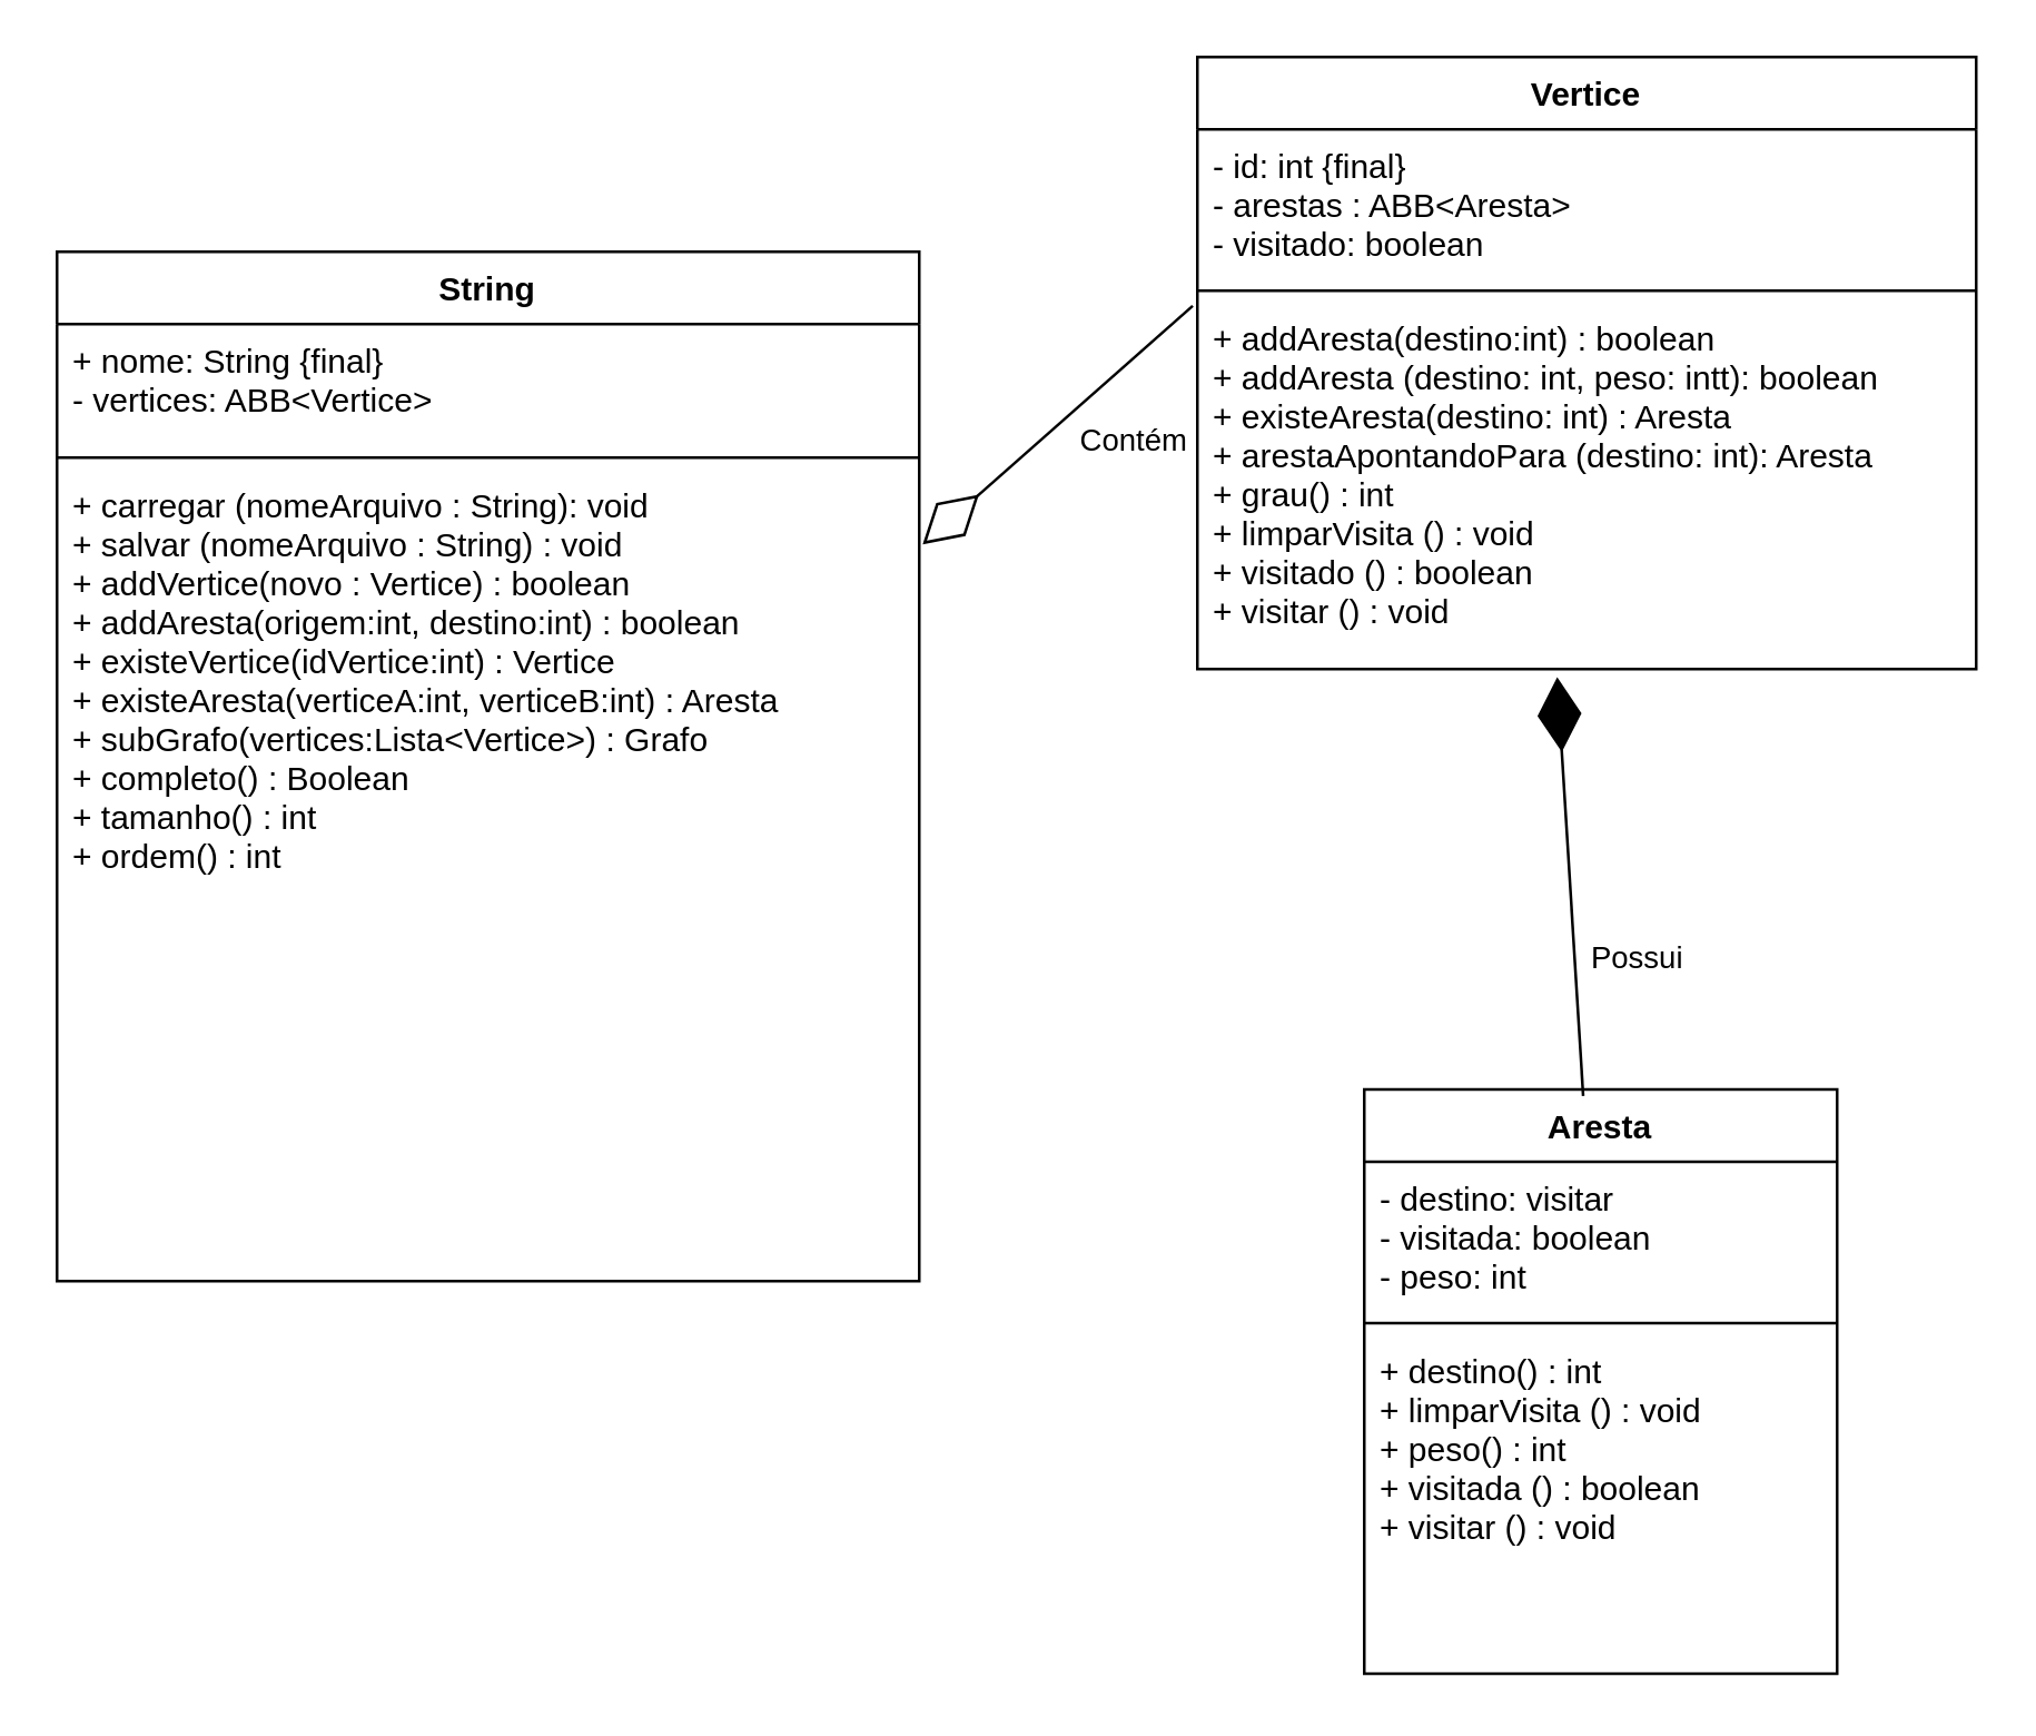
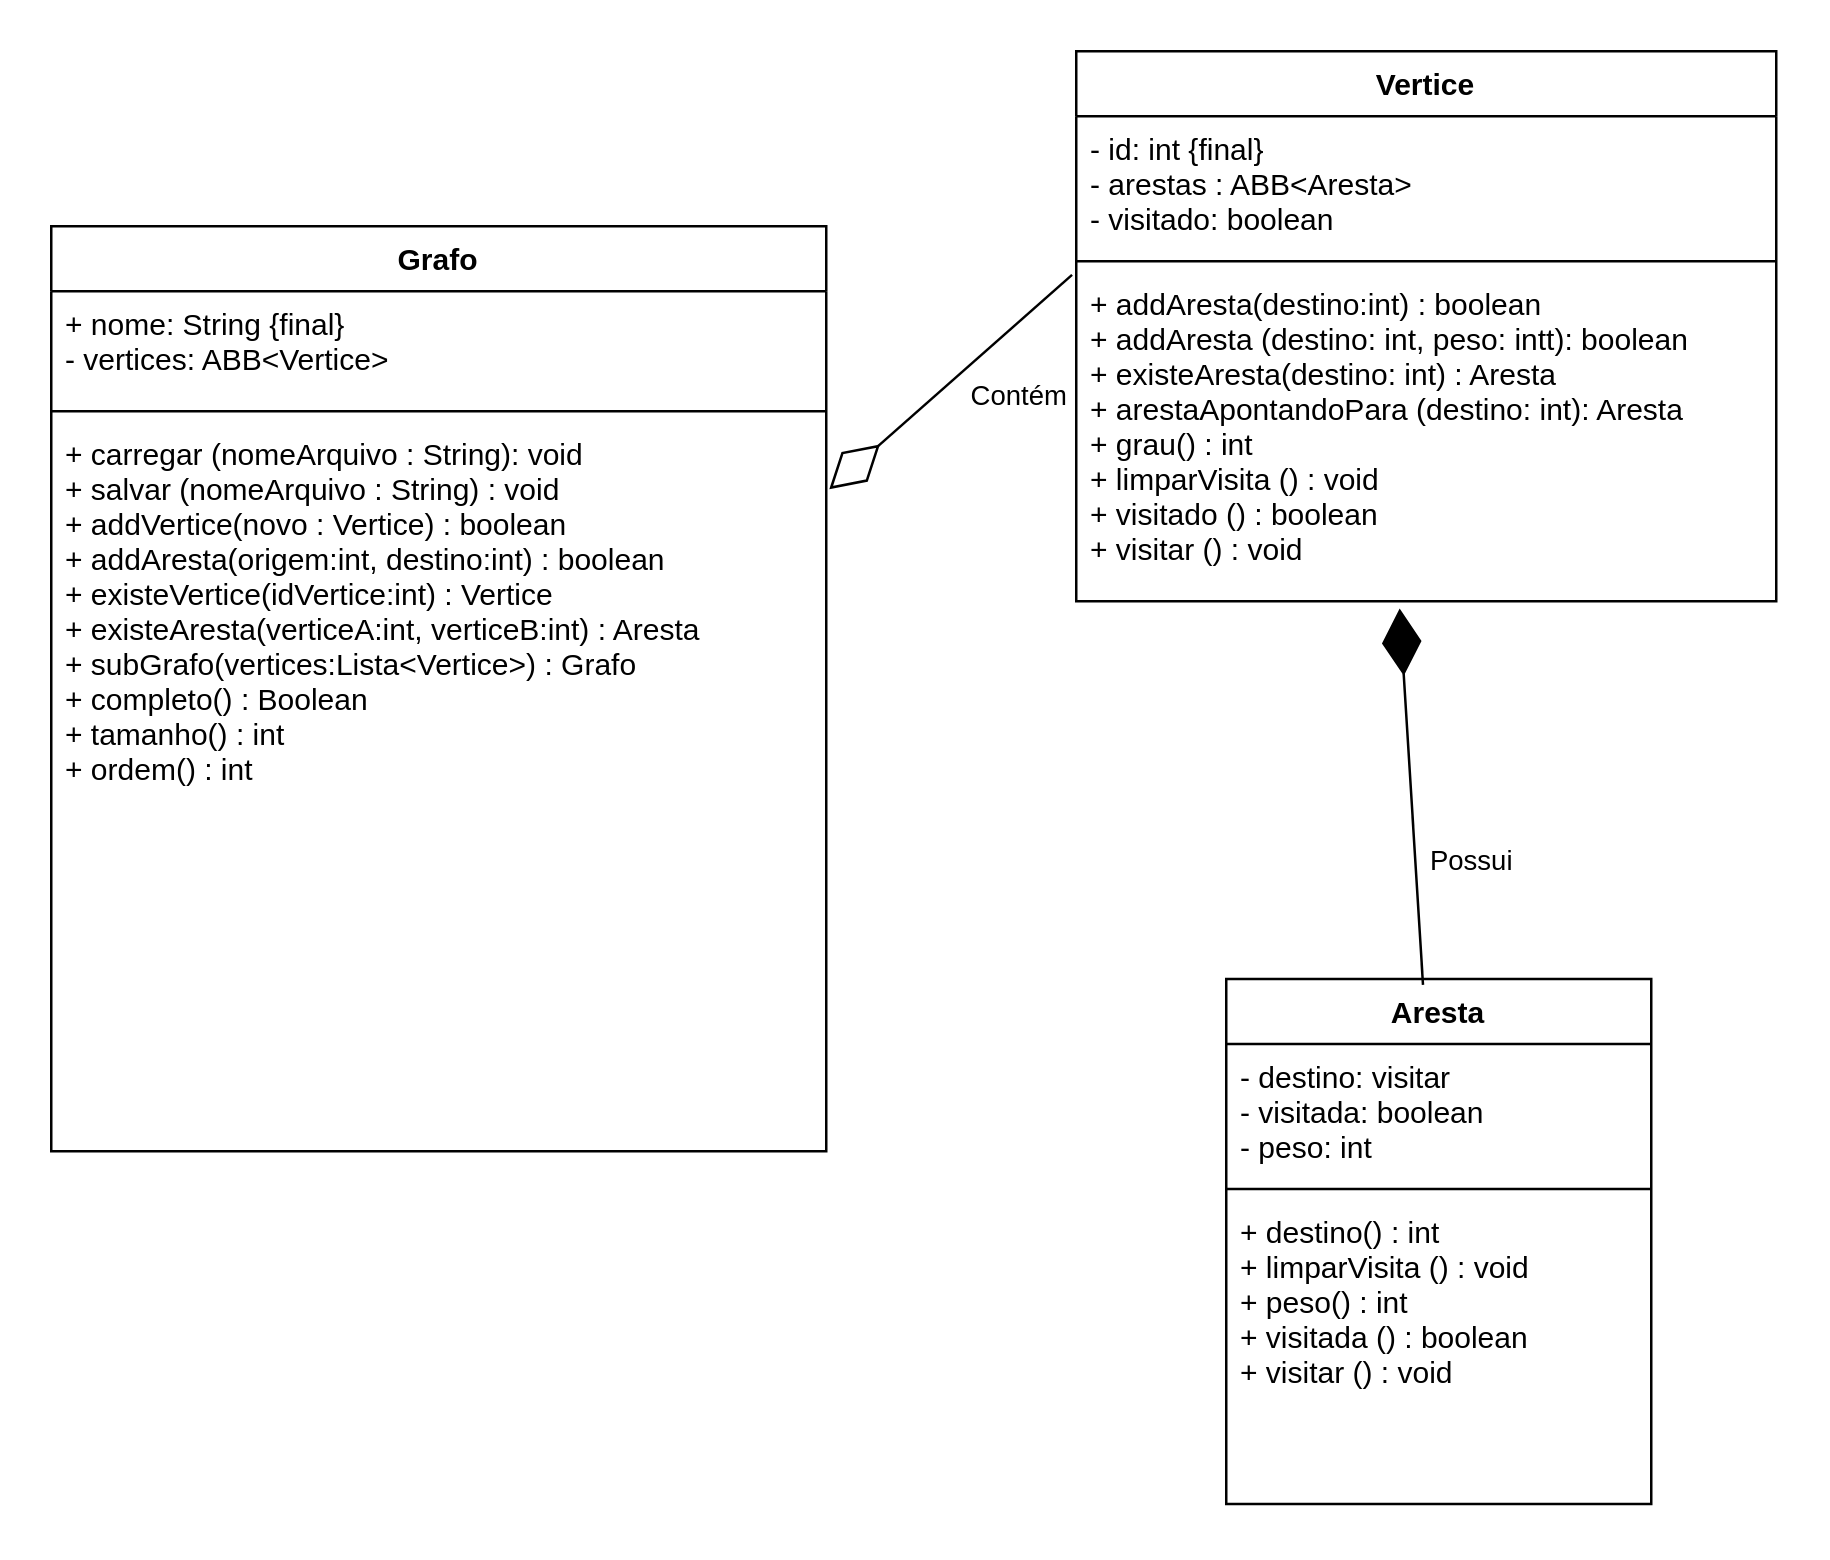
  <mxCell id="0" />
  <mxCell id="1" parent="0" />
  <mxCell id="2" value="" style="endArrow=diamondThin;endFill=0;endSize=24;html=1;rounded=0;exitX=-0.006;exitY=0.011;exitDx=0;exitDy=0;entryX=1.004;entryY=0.093;entryDx=0;entryDy=0;entryPerimeter=0;exitPerimeter=0;" parent="1" source="15" target="7" edge="1"><mxGeometry width="160" relative="1" as="geometry"><mxPoint x="540" y="90" as="sourcePoint" /><mxPoint x="360" y="101.96" as="targetPoint" /></mxGeometry></mxCell>
  <mxCell id="3" value="Contém" style="edgeLabel;html=1;align=center;verticalAlign=middle;resizable=0;points=[];" parent="2" vertex="1" connectable="0"><mxGeometry x="-0.206" y="2" relative="1" as="geometry"><mxPoint x="15" y="13" as="offset" /></mxGeometry></mxCell>
- <mxCell id="4" value="String" style="swimlane;fontStyle=1;align=center;verticalAlign=top;childLayout=stackLayout;horizontal=1;startSize=26;horizontalStack=0;resizeParent=1;resizeParentMax=0;resizeLast=0;collapsible=1;marginBottom=0;" parent="1" vertex="1"><mxGeometry x="20" y="90" width="310" height="370" as="geometry" /></mxCell>
+ <mxCell id="4" value="Grafo" style="swimlane;fontStyle=1;align=center;verticalAlign=top;childLayout=stackLayout;horizontal=1;startSize=26;horizontalStack=0;resizeParent=1;resizeParentMax=0;resizeLast=0;collapsible=1;marginBottom=0;" parent="1" vertex="1"><mxGeometry x="20" y="90" width="310" height="370" as="geometry" /></mxCell>
  <mxCell id="5" value="+ nome: String {final}&#10;- vertices: ABB&lt;Vertice&gt;" style="text;strokeColor=none;fillColor=none;align=left;verticalAlign=top;spacingLeft=4;spacingRight=4;overflow=hidden;rotatable=0;points=[[0,0.5],[1,0.5]];portConstraint=eastwest;" parent="4" vertex="1"><mxGeometry y="26" width="310" height="44" as="geometry" /></mxCell>
  <mxCell id="6" value="" style="line;strokeWidth=1;fillColor=none;align=left;verticalAlign=middle;spacingTop=-1;spacingLeft=3;spacingRight=3;rotatable=0;labelPosition=right;points=[];portConstraint=eastwest;strokeColor=inherit;" parent="4" vertex="1"><mxGeometry y="70" width="310" height="8" as="geometry" /></mxCell>
  <mxCell id="7" value="+ carregar (nomeArquivo : String): void&#10;+ salvar (nomeArquivo : String) : void&#10;+ addVertice(novo : Vertice) : boolean&#10;+ addAresta(origem:int, destino:int) : boolean&#10;+ existeVertice(idVertice:int) : Vertice&#10;+ existeAresta(verticeA:int, verticeB:int) : Aresta&#10;+ subGrafo(vertices:Lista&lt;Vertice&gt;) : Grafo&#10;+ completo() : Boolean&#10;+ tamanho() : int&#10;+ ordem() : int&#10;" style="text;strokeColor=none;fillColor=none;align=left;verticalAlign=top;spacingLeft=4;spacingRight=4;overflow=hidden;rotatable=0;points=[[0,0.5],[1,0.5]];portConstraint=eastwest;" parent="4" vertex="1"><mxGeometry y="78" width="310" height="292" as="geometry" /></mxCell>
  <mxCell id="8" value="Aresta" style="swimlane;fontStyle=1;align=center;verticalAlign=top;childLayout=stackLayout;horizontal=1;startSize=26;horizontalStack=0;resizeParent=1;resizeParentMax=0;resizeLast=0;collapsible=1;marginBottom=0;" parent="1" vertex="1"><mxGeometry x="490" y="391.12" width="170" height="210" as="geometry" /></mxCell>
  <mxCell id="9" value="- destino: visitar&#10;- visitada: boolean&#10;- peso: int" style="text;strokeColor=none;fillColor=none;align=left;verticalAlign=top;spacingLeft=4;spacingRight=4;overflow=hidden;rotatable=0;points=[[0,0.5],[1,0.5]];portConstraint=eastwest;" parent="8" vertex="1"><mxGeometry y="26" width="170" height="54" as="geometry" /></mxCell>
  <mxCell id="10" value="" style="line;strokeWidth=1;fillColor=none;align=left;verticalAlign=middle;spacingTop=-1;spacingLeft=3;spacingRight=3;rotatable=0;labelPosition=right;points=[];portConstraint=eastwest;strokeColor=inherit;" parent="8" vertex="1"><mxGeometry y="80" width="170" height="8" as="geometry" /></mxCell>
  <mxCell id="11" value="+ destino() : int&#10;+ limparVisita () : void&#10;+ peso() : int&#10;+ visitada () : boolean&#10;+ visitar () : void&#10;&#10;" style="text;strokeColor=none;fillColor=none;align=left;verticalAlign=top;spacingLeft=4;spacingRight=4;overflow=hidden;rotatable=0;points=[[0,0.5],[1,0.5]];portConstraint=eastwest;" parent="8" vertex="1"><mxGeometry y="88" width="170" height="122" as="geometry" /></mxCell>
  <mxCell id="12" value="Vertice" style="swimlane;fontStyle=1;align=center;verticalAlign=top;childLayout=stackLayout;horizontal=1;startSize=26;horizontalStack=0;resizeParent=1;resizeParentMax=0;resizeLast=0;collapsible=1;marginBottom=0;" parent="1" vertex="1"><mxGeometry x="430" y="20" width="280" height="220" as="geometry" /></mxCell>
  <mxCell id="13" value="- id: int {final}&#10;- arestas : ABB&lt;Aresta&gt;&#10;- visitado: boolean" style="text;strokeColor=none;fillColor=none;align=left;verticalAlign=top;spacingLeft=4;spacingRight=4;overflow=hidden;rotatable=0;points=[[0,0.5],[1,0.5]];portConstraint=eastwest;" parent="12" vertex="1"><mxGeometry y="26" width="280" height="54" as="geometry" /></mxCell>
  <mxCell id="14" value="" style="line;strokeWidth=1;fillColor=none;align=left;verticalAlign=middle;spacingTop=-1;spacingLeft=3;spacingRight=3;rotatable=0;labelPosition=right;points=[];portConstraint=eastwest;strokeColor=inherit;" parent="12" vertex="1"><mxGeometry y="80" width="280" height="8" as="geometry" /></mxCell>
  <mxCell id="15" value="+ addAresta(destino:int) : boolean&#10;+ addAresta (destino: int, peso: intt): boolean&#10;+ existeAresta(destino: int) : Aresta&#10;+ arestaApontandoPara (destino: int): Aresta&#10;+ grau() : int&#10;+ limparVisita () : void&#10;+ visitado () : boolean&#10;+ visitar () : void" style="text;strokeColor=none;fillColor=none;align=left;verticalAlign=top;spacingLeft=4;spacingRight=4;overflow=hidden;rotatable=0;points=[[0,0.5],[1,0.5]];portConstraint=eastwest;" parent="12" vertex="1"><mxGeometry y="88" width="280" height="132" as="geometry" /></mxCell>
  <mxCell id="16" value="" style="endArrow=diamondThin;endFill=1;endSize=24;html=1;rounded=0;entryX=0.462;entryY=1.022;entryDx=0;entryDy=0;entryPerimeter=0;exitX=0.463;exitY=0.011;exitDx=0;exitDy=0;exitPerimeter=0;" parent="1" source="8" target="15" edge="1"><mxGeometry width="160" relative="1" as="geometry"><mxPoint x="270" y="390" as="sourcePoint" /><mxPoint x="430" y="390" as="targetPoint" /></mxGeometry></mxCell>
  <mxCell id="17" value="Possui" style="edgeLabel;html=1;align=center;verticalAlign=middle;resizable=0;points=[];" parent="16" vertex="1" connectable="0"><mxGeometry x="-0.309" y="-3" relative="1" as="geometry"><mxPoint x="19" y="2" as="offset" /></mxGeometry></mxCell>
